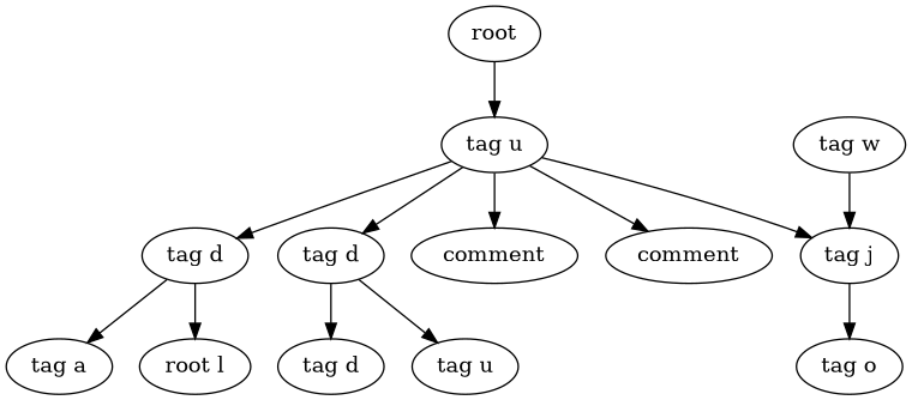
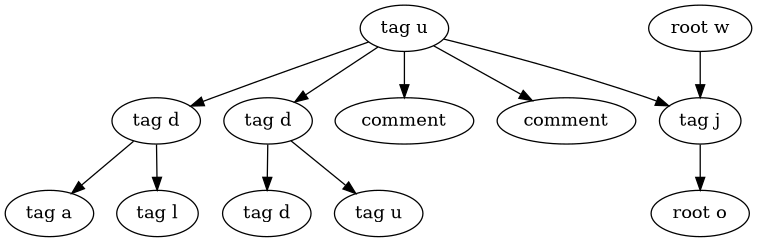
  digraph {
-   n1 [label=root]
    n2 [label="tag u"]
    n3 [label="tag d"]
    n4 [label="tag d"]
    n5 [label=comment]
    n6 [label=comment]
    n7 [label="tag j"]
    n8 [label="tag a"]
-   n9 [label="root l"]
+   n9 [label="tag l"]
    n10 [label="tag d"]
    n11 [label="tag u"]
-   n12 [label="tag o"]
-   n13 [label="tag w"]
-   n1 -> n2
+   n12 [label="root o"]
+   n13 [label="root w"]
    n2 -> n3
    n2 -> n4
    n2 -> n5
    n2 -> n6
    n2 -> n7
    n3 -> n8
    n3 -> n9
    n4 -> n10
    n4 -> n11
    n7 -> n12
    n13 -> n7
  }
